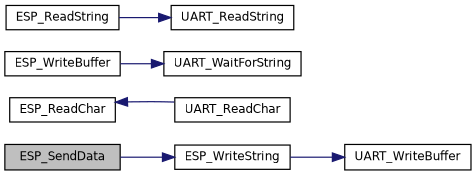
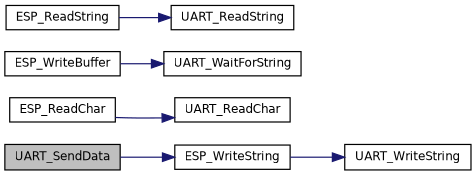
  digraph {
    rankdir=LR
    node [color=black fillcolor=white fontname=Helvetica fontsize=10 shape=record style=filled]
    edge [color=midnightblue fontname=Helvetica fontsize=10 labelfontname=Helvetica labelfontsize=10 style=solid]
-   n1 [fillcolor=grey75 fontcolor=black height=0.2 label=ESP_SendData width=0.4]
+   n1 [fillcolor=grey75 fontcolor=black height=0.2 label=UART_SendData width=0.4]
    n2 [height=0.2 label=ESP_WriteString width=0.4]
    n3 [height=0.2 label=ESP_ReadChar width=0.4]
    n4 [height=0.2 label=UART_ReadChar width=0.4]
    n5 [height=0.2 label=ESP_WriteBuffer width=0.4]
    n6 [height=0.2 label=UART_WaitForString width=0.4]
-   n7 [height=0.2 label=UART_WriteBuffer width=0.4]
+   n7 [height=0.2 label=UART_WriteString width=0.4]
    n8 [height=0.2 label=ESP_ReadString width=0.4]
    n9 [height=0.2 label=UART_ReadString width=0.4]
    n1 -> n2
    n2 -> n7
-   n4 -> n3
+   n3 -> n4
    n5 -> n6
    n8 -> n9
  }
